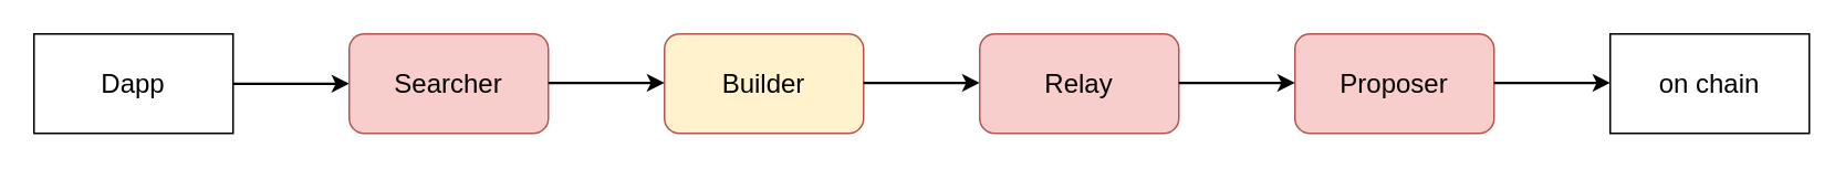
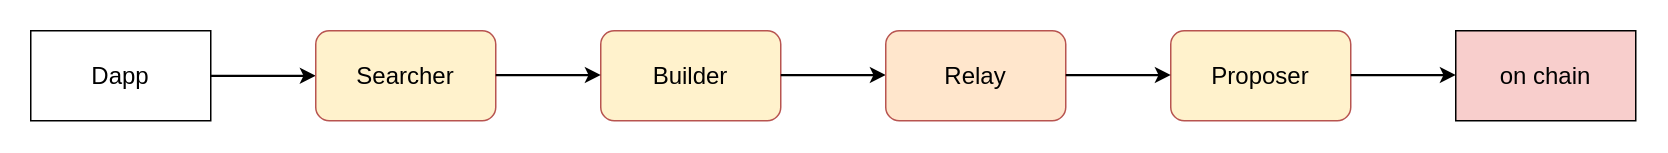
  <mxCell id="0" />
  <mxCell id="1" parent="0" />
  <mxCell id="2" value="&lt;font style=&quot;font-size: 16px;&quot;&gt;Dapp&lt;/font&gt;" style="rounded=0;whiteSpace=wrap;html=1;" vertex="1" parent="1"><mxGeometry x="20" y="20" width="120" height="60" as="geometry" /></mxCell>
  <mxCell id="3" value="" style="endArrow=classic;html=1;rounded=0;strokeWidth=1.5;fontSize=16;" edge="1" parent="1"><mxGeometry width="50" height="50" relative="1" as="geometry"><mxPoint x="140" y="50" as="sourcePoint" /><mxPoint x="210" y="50" as="targetPoint" /></mxGeometry></mxCell>
- <mxCell id="4" value="Searcher" style="rounded=1;whiteSpace=wrap;html=1;fontSize=16;fillColor=#f8cecc;strokeColor=#b85450;" vertex="1" parent="1"><mxGeometry x="210" y="20" width="120" height="60" as="geometry" /></mxCell>
+ <mxCell id="4" value="Searcher" style="rounded=1;whiteSpace=wrap;html=1;fontSize=16;fillColor=#fff2cc;strokeColor=#b85450;" vertex="1" parent="1"><mxGeometry x="210" y="20" width="120" height="60" as="geometry" /></mxCell>
  <mxCell id="5" value="Builder" style="rounded=1;whiteSpace=wrap;html=1;fontSize=16;fillColor=#fff2cc;strokeColor=#b85450;" vertex="1" parent="1"><mxGeometry x="400" y="20" width="120" height="60" as="geometry" /></mxCell>
  <mxCell id="6" value="" style="endArrow=classic;html=1;rounded=0;strokeWidth=1.5;fontSize=16;" edge="1" parent="1"><mxGeometry width="50" height="50" relative="1" as="geometry"><mxPoint x="330" y="49.5" as="sourcePoint" /><mxPoint x="400" y="49.5" as="targetPoint" /></mxGeometry></mxCell>
  <mxCell id="7" value="" style="endArrow=classic;html=1;rounded=0;strokeWidth=1.5;fontSize=16;" edge="1" parent="1"><mxGeometry width="50" height="50" relative="1" as="geometry"><mxPoint x="520" y="49.5" as="sourcePoint" /><mxPoint x="590" y="49.5" as="targetPoint" /></mxGeometry></mxCell>
- <mxCell id="8" value="Relay" style="rounded=1;whiteSpace=wrap;html=1;fontSize=16;fillColor=#f8cecc;strokeColor=#b85450;" vertex="1" parent="1"><mxGeometry x="590" y="20" width="120" height="60" as="geometry" /></mxCell>
- <mxCell id="9" value="Proposer" style="rounded=1;whiteSpace=wrap;html=1;fontSize=16;fillColor=#f8cecc;strokeColor=#b85450;" vertex="1" parent="1"><mxGeometry x="780" y="20" width="120" height="60" as="geometry" /></mxCell>
+ <mxCell id="8" value="Relay" style="rounded=1;whiteSpace=wrap;html=1;fontSize=16;fillColor=#ffe6cc;strokeColor=#b85450;" vertex="1" parent="1"><mxGeometry x="590" y="20" width="120" height="60" as="geometry" /></mxCell>
+ <mxCell id="9" value="Proposer" style="rounded=1;whiteSpace=wrap;html=1;fontSize=16;fillColor=#fff2cc;strokeColor=#b85450;" vertex="1" parent="1"><mxGeometry x="780" y="20" width="120" height="60" as="geometry" /></mxCell>
  <mxCell id="10" value="" style="endArrow=classic;html=1;rounded=0;strokeWidth=1.5;fontSize=16;" edge="1" parent="1"><mxGeometry width="50" height="50" relative="1" as="geometry"><mxPoint x="710" y="49.5" as="sourcePoint" /><mxPoint x="780" y="49.5" as="targetPoint" /></mxGeometry></mxCell>
  <mxCell id="11" value="" style="endArrow=classic;html=1;rounded=0;strokeWidth=1.5;fontSize=16;" edge="1" parent="1"><mxGeometry width="50" height="50" relative="1" as="geometry"><mxPoint x="900" y="49.5" as="sourcePoint" /><mxPoint x="970" y="49.5" as="targetPoint" /></mxGeometry></mxCell>
- <mxCell id="12" value="&lt;font style=&quot;font-size: 16px;&quot;&gt;on chain&lt;/font&gt;" style="rounded=0;whiteSpace=wrap;html=1;" vertex="1" parent="1"><mxGeometry x="970" y="20" width="120" height="60" as="geometry" /></mxCell>
+ <mxCell id="12" value="&lt;font style=&quot;font-size: 16px;&quot;&gt;on chain&lt;/font&gt;" style="rounded=0;whiteSpace=wrap;html=1;fillColor=#f8cecc;" vertex="1" parent="1"><mxGeometry x="970" y="20" width="120" height="60" as="geometry" /></mxCell>
